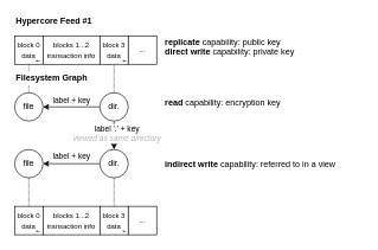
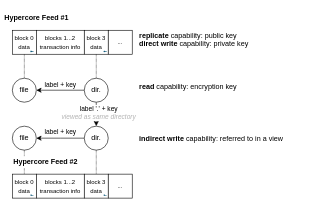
  <mxCell id="0" />
  <mxCell id="1" parent="0" />
  <mxCell id="2" style="edgeStyle=orthogonalEdgeStyle;rounded=0;orthogonalLoop=1;jettySize=auto;html=1;entryX=0.5;entryY=0;entryDx=0;entryDy=0;dashed=1;dashPattern=1 1;endArrow=none;endFill=0;" parent="1" source="3" target="6" edge="1"><mxGeometry relative="1" as="geometry" /></mxCell>
  <mxCell id="3" value="&lt;font style=&quot;font-size: 10px&quot;&gt;block 0&lt;br&gt;data&lt;br&gt;&lt;/font&gt;" style="rounded=0;whiteSpace=wrap;html=1;" parent="1" vertex="1"><mxGeometry x="20" y="50" width="40" height="40" as="geometry" /></mxCell>
  <mxCell id="4" style="edgeStyle=orthogonalEdgeStyle;rounded=0;orthogonalLoop=1;jettySize=auto;html=1;entryX=0;entryY=0.5;entryDx=0;entryDy=0;endArrow=none;endFill=0;startArrow=classic;startFill=1;" parent="1" source="6" target="9" edge="1"><mxGeometry relative="1" as="geometry" /></mxCell>
  <mxCell id="5" value="label + key" style="edgeLabel;html=1;align=center;verticalAlign=middle;resizable=0;points=[];" parent="4" vertex="1" connectable="0"><mxGeometry x="-0.369" y="2" relative="1" as="geometry"><mxPoint x="14.86" y="-8" as="offset" /></mxGeometry></mxCell>
  <mxCell id="6" value="file" style="ellipse;whiteSpace=wrap;html=1;aspect=fixed;" parent="1" vertex="1"><mxGeometry x="20" y="130" width="40" height="40" as="geometry" /></mxCell>
  <mxCell id="7" style="rounded=0;orthogonalLoop=1;jettySize=auto;html=1;entryX=0.5;entryY=0;entryDx=0;entryDy=0;fontColor=#FFB570;" edge="1" parent="1" source="9" target="29"><mxGeometry relative="1" as="geometry" /></mxCell>
  <mxCell id="8" value="label '.' + key&lt;br&gt;&lt;font color=&quot;#b3b3b3&quot; style=&quot;font-style: italic&quot;&gt;viewed as same directory&lt;/font&gt;" style="edgeLabel;html=1;align=center;verticalAlign=middle;resizable=0;points=[];" vertex="1" connectable="0" parent="7"><mxGeometry x="-0.158" y="3" relative="1" as="geometry"><mxPoint as="offset" /></mxGeometry></mxCell>
  <mxCell id="9" value="dir." style="ellipse;whiteSpace=wrap;html=1;aspect=fixed;" parent="1" vertex="1"><mxGeometry x="140" y="130" width="40" height="40" as="geometry" /></mxCell>
- <mxCell id="10" value="&lt;b&gt;Hypercore Feed #1&lt;/b&gt;" style="text;html=1;strokeColor=none;fillColor=none;align=left;verticalAlign=middle;whiteSpace=wrap;rounded=0;" parent="1" vertex="1"><mxGeometry x="20" y="20" width="260" height="20" as="geometry" /></mxCell>
+ <mxCell id="10" value="&lt;b&gt;Hypercore Feed #1&lt;/b&gt;" style="text;html=1;strokeColor=none;fillColor=none;align=left;verticalAlign=middle;whiteSpace=wrap;rounded=0;" parent="1" vertex="1"><mxGeometry x="5" y="20" width="260" height="20" as="geometry" /></mxCell>
  <mxCell id="11" value="&lt;font style=&quot;font-size: 10px&quot;&gt;blocks 1...2&lt;br&gt;transaction info&lt;br&gt;&lt;/font&gt;" style="rounded=0;whiteSpace=wrap;html=1;" parent="1" vertex="1"><mxGeometry x="60" y="50" width="80" height="40" as="geometry" /></mxCell>
  <mxCell id="12" style="edgeStyle=orthogonalEdgeStyle;rounded=0;orthogonalLoop=1;jettySize=auto;html=1;entryX=0.5;entryY=0;entryDx=0;entryDy=0;dashed=1;dashPattern=1 1;endArrow=none;endFill=0;" parent="1" source="13" target="9" edge="1"><mxGeometry relative="1" as="geometry" /></mxCell>
  <mxCell id="13" value="&lt;font style=&quot;font-size: 10px&quot;&gt;block 3&lt;br&gt;data&lt;br&gt;&lt;/font&gt;" style="rounded=0;whiteSpace=wrap;html=1;" parent="1" vertex="1"><mxGeometry x="140" y="50" width="40" height="40" as="geometry" /></mxCell>
  <mxCell id="14" value="&lt;font style=&quot;font-size: 10px&quot;&gt;...&lt;br&gt;&lt;/font&gt;" style="rounded=0;whiteSpace=wrap;html=1;" parent="1" vertex="1"><mxGeometry x="180" y="50" width="40" height="40" as="geometry" /></mxCell>
  <mxCell id="15" value="" style="points=[[0,0.5,0],[0.24,0,0],[0.5,0.28,0],[0.995,0.475,0],[0.5,0.72,0],[0.24,1,0]];verticalLabelPosition=bottom;html=1;verticalAlign=top;aspect=fixed;align=center;pointerEvents=1;shape=mxgraph.cisco19.key;fillColor=#005073;strokeColor=none;" parent="1" vertex="1"><mxGeometry x="172" y="84" width="5.56" height="2.5" as="geometry" /></mxCell>
  <mxCell id="16" value="" style="points=[[0,0.5,0],[0.24,0,0],[0.5,0.28,0],[0.995,0.475,0],[0.5,0.72,0],[0.24,1,0]];verticalLabelPosition=bottom;html=1;verticalAlign=top;aspect=fixed;align=center;pointerEvents=1;shape=mxgraph.cisco19.key;fillColor=#005073;strokeColor=none;" parent="1" vertex="1"><mxGeometry x="50" y="84" width="5.56" height="2.5" as="geometry" /></mxCell>
- <mxCell id="17" value="&lt;b&gt;Filesystem Graph&lt;/b&gt;" style="text;html=1;strokeColor=none;align=left;verticalAlign=middle;whiteSpace=wrap;rounded=0;fillColor=#ffffff;" parent="1" vertex="1"><mxGeometry x="20" y="100" width="110" height="20" as="geometry" /></mxCell>
  <mxCell id="18" value="&lt;b&gt;replicate &lt;/b&gt;capability: public key&lt;br&gt;&lt;b&gt;direct write &lt;/b&gt;capability: private key&lt;br&gt;&lt;br&gt;&lt;br&gt;&lt;br&gt;&lt;br&gt;&lt;b&gt;read &lt;/b&gt;capability: encryption key&lt;br&gt;&lt;br&gt;&lt;br&gt;&lt;br&gt;&lt;br&gt;&lt;br&gt;&lt;b&gt;indirect write&lt;/b&gt; capability: referred to in a view" style="text;html=1;strokeColor=none;fillColor=none;align=left;verticalAlign=middle;whiteSpace=wrap;rounded=0;" parent="1" vertex="1"><mxGeometry x="230" y="50" width="280" height="190" as="geometry" /></mxCell>
  <mxCell id="19" value="&lt;font style=&quot;font-size: 10px&quot;&gt;block 0&lt;br&gt;data&lt;br&gt;&lt;/font&gt;" style="rounded=0;whiteSpace=wrap;html=1;" vertex="1" parent="1"><mxGeometry x="20" y="290" width="40" height="40" as="geometry" /></mxCell>
  <mxCell id="20" value="&lt;font style=&quot;font-size: 10px&quot;&gt;blocks 1...2&lt;br&gt;transaction info&lt;br&gt;&lt;/font&gt;" style="rounded=0;whiteSpace=wrap;html=1;" vertex="1" parent="1"><mxGeometry x="60" y="290" width="80" height="40" as="geometry" /></mxCell>
  <mxCell id="21" value="&lt;font style=&quot;font-size: 10px&quot;&gt;block 3&lt;br&gt;data&lt;br&gt;&lt;/font&gt;" style="rounded=0;whiteSpace=wrap;html=1;" vertex="1" parent="1"><mxGeometry x="140" y="290" width="40" height="40" as="geometry" /></mxCell>
  <mxCell id="22" value="&lt;font style=&quot;font-size: 10px&quot;&gt;...&lt;br&gt;&lt;/font&gt;" style="rounded=0;whiteSpace=wrap;html=1;" vertex="1" parent="1"><mxGeometry x="180" y="290" width="40" height="40" as="geometry" /></mxCell>
  <mxCell id="23" value="" style="points=[[0,0.5,0],[0.24,0,0],[0.5,0.28,0],[0.995,0.475,0],[0.5,0.72,0],[0.24,1,0]];verticalLabelPosition=bottom;html=1;verticalAlign=top;aspect=fixed;align=center;pointerEvents=1;shape=mxgraph.cisco19.key;fillColor=#005073;strokeColor=none;" vertex="1" parent="1"><mxGeometry x="172" y="324" width="5.56" height="2.5" as="geometry" /></mxCell>
  <mxCell id="24" value="" style="points=[[0,0.5,0],[0.24,0,0],[0.5,0.28,0],[0.995,0.475,0],[0.5,0.72,0],[0.24,1,0]];verticalLabelPosition=bottom;html=1;verticalAlign=top;aspect=fixed;align=center;pointerEvents=1;shape=mxgraph.cisco19.key;fillColor=#005073;strokeColor=none;" vertex="1" parent="1"><mxGeometry x="50" y="324" width="5.56" height="2.5" as="geometry" /></mxCell>
  <mxCell id="25" value="label + key" style="edgeStyle=none;rounded=0;orthogonalLoop=1;jettySize=auto;html=1;entryX=0;entryY=0.5;entryDx=0;entryDy=0;endArrow=none;endFill=0;startArrow=classic;startFill=1;" edge="1" parent="1" source="26" target="29"><mxGeometry y="10" relative="1" as="geometry"><Array as="points"><mxPoint x="100" y="230" /></Array><mxPoint as="offset" /></mxGeometry></mxCell>
  <mxCell id="26" value="file" style="ellipse;whiteSpace=wrap;html=1;aspect=fixed;" vertex="1" parent="1"><mxGeometry x="20" y="210" width="40" height="40" as="geometry" /></mxCell>
  <mxCell id="27" style="edgeStyle=orthogonalEdgeStyle;rounded=0;orthogonalLoop=1;jettySize=auto;html=1;entryX=0.5;entryY=0;entryDx=0;entryDy=0;dashed=1;dashPattern=1 1;endArrow=none;endFill=0;exitX=0.5;exitY=1;exitDx=0;exitDy=0;" edge="1" parent="1" source="26" target="19"><mxGeometry relative="1" as="geometry"><mxPoint x="50" y="100" as="sourcePoint" /><mxPoint x="50" y="140" as="targetPoint" /></mxGeometry></mxCell>
+ <mxCell id="28" value="&lt;b&gt;Hypercore Feed #2&lt;/b&gt;" style="text;html=1;strokeColor=none;align=left;verticalAlign=middle;whiteSpace=wrap;rounded=0;fillColor=#ffffff;" vertex="1" parent="1"><mxGeometry x="20" y="260" width="260" height="20" as="geometry" /></mxCell>
  <mxCell id="29" value="dir." style="ellipse;whiteSpace=wrap;html=1;aspect=fixed;" vertex="1" parent="1"><mxGeometry x="140" y="210" width="40" height="40" as="geometry" /></mxCell>
  <mxCell id="30" style="edgeStyle=orthogonalEdgeStyle;rounded=0;orthogonalLoop=1;jettySize=auto;html=1;entryX=0.5;entryY=0;entryDx=0;entryDy=0;dashed=1;dashPattern=1 1;endArrow=none;endFill=0;exitX=0.5;exitY=1;exitDx=0;exitDy=0;" edge="1" parent="1" source="29" target="21"><mxGeometry relative="1" as="geometry"><mxPoint x="50" y="260" as="sourcePoint" /><mxPoint x="50" y="300" as="targetPoint" /></mxGeometry></mxCell>
